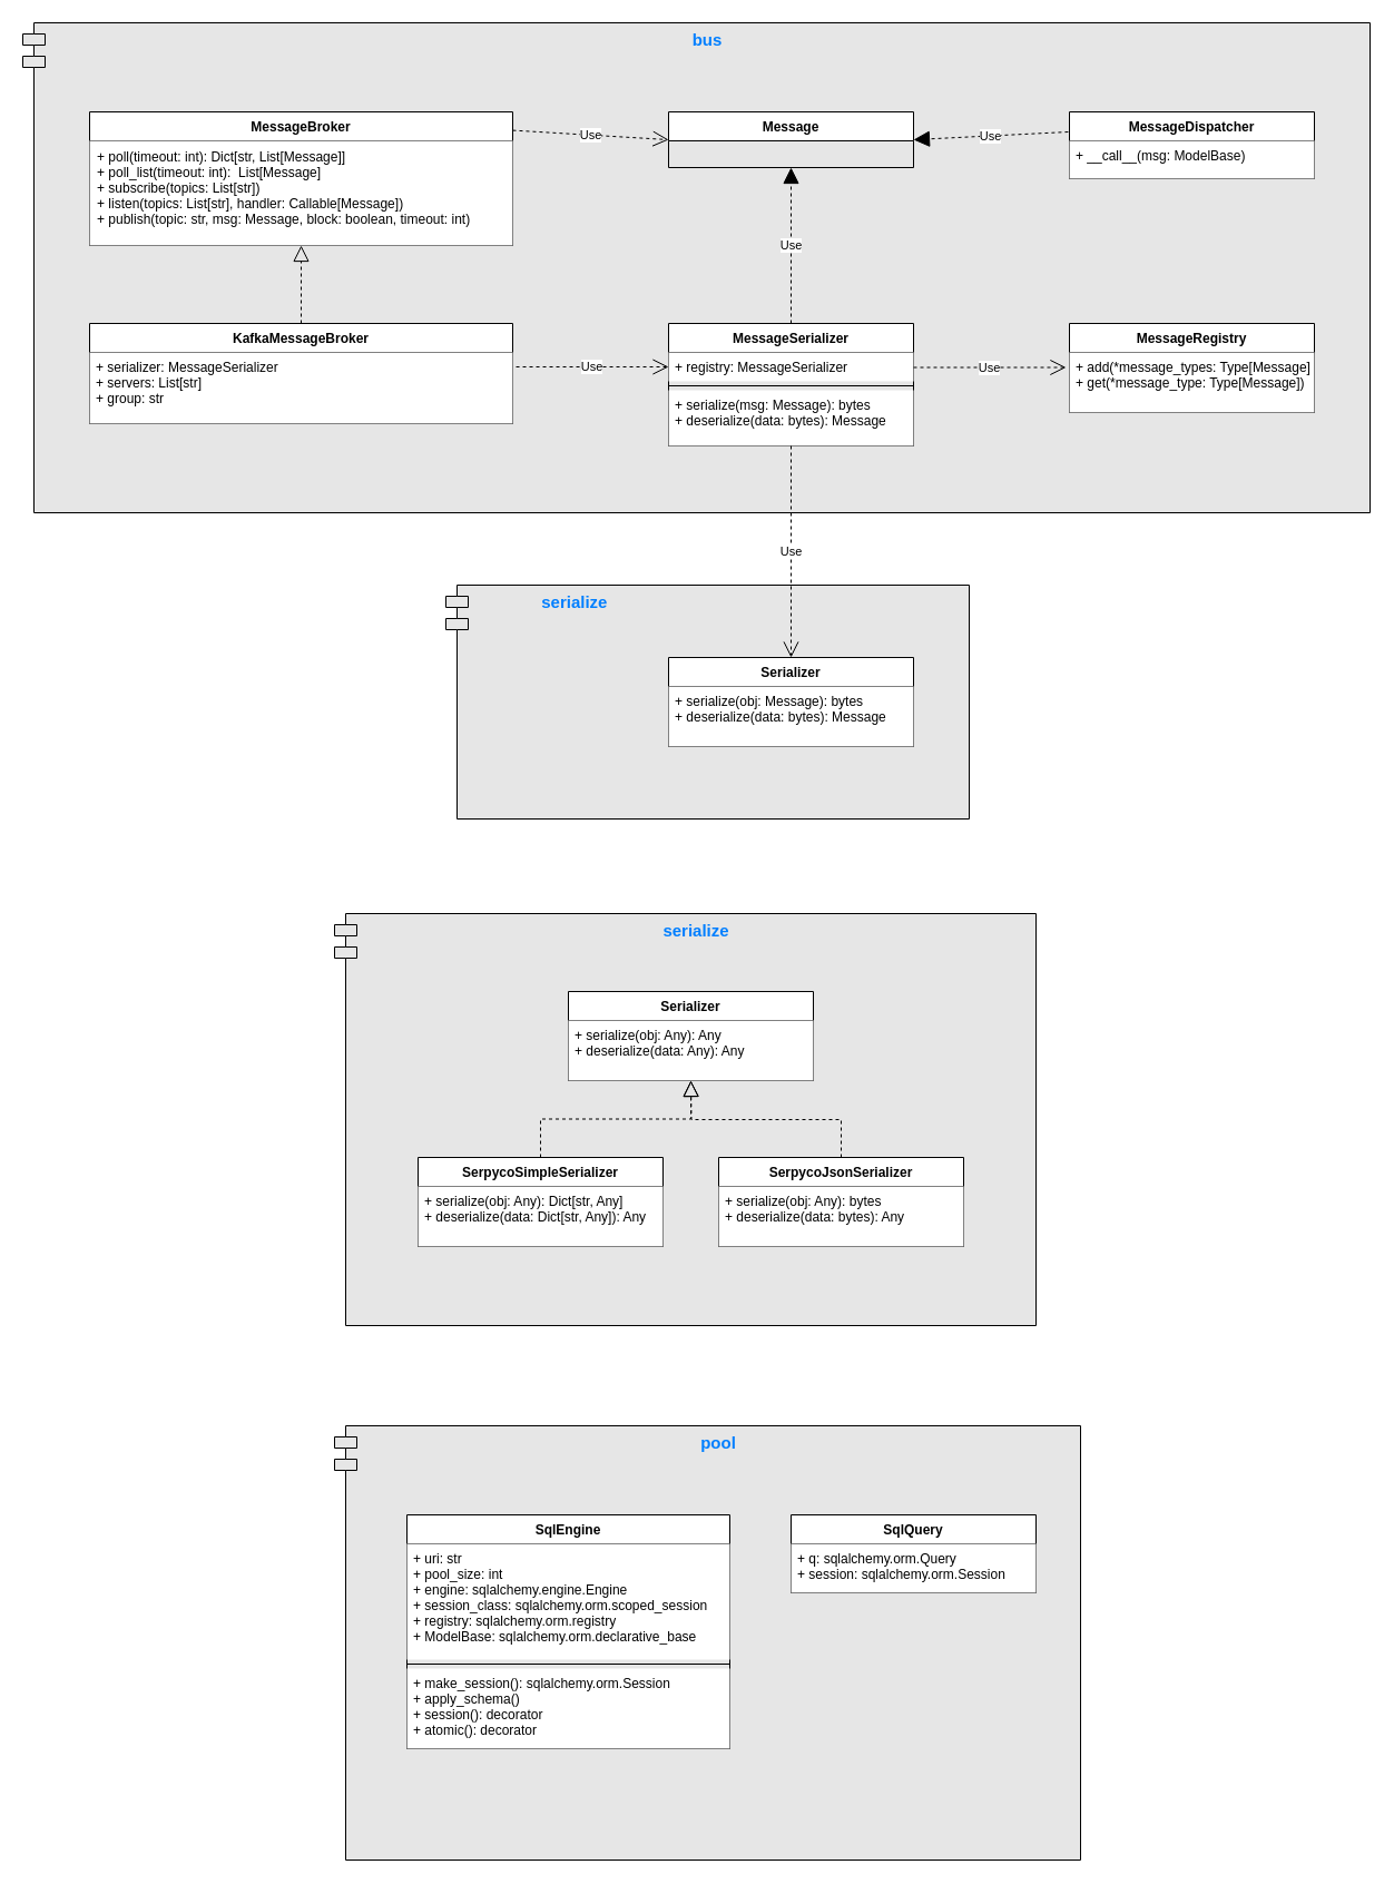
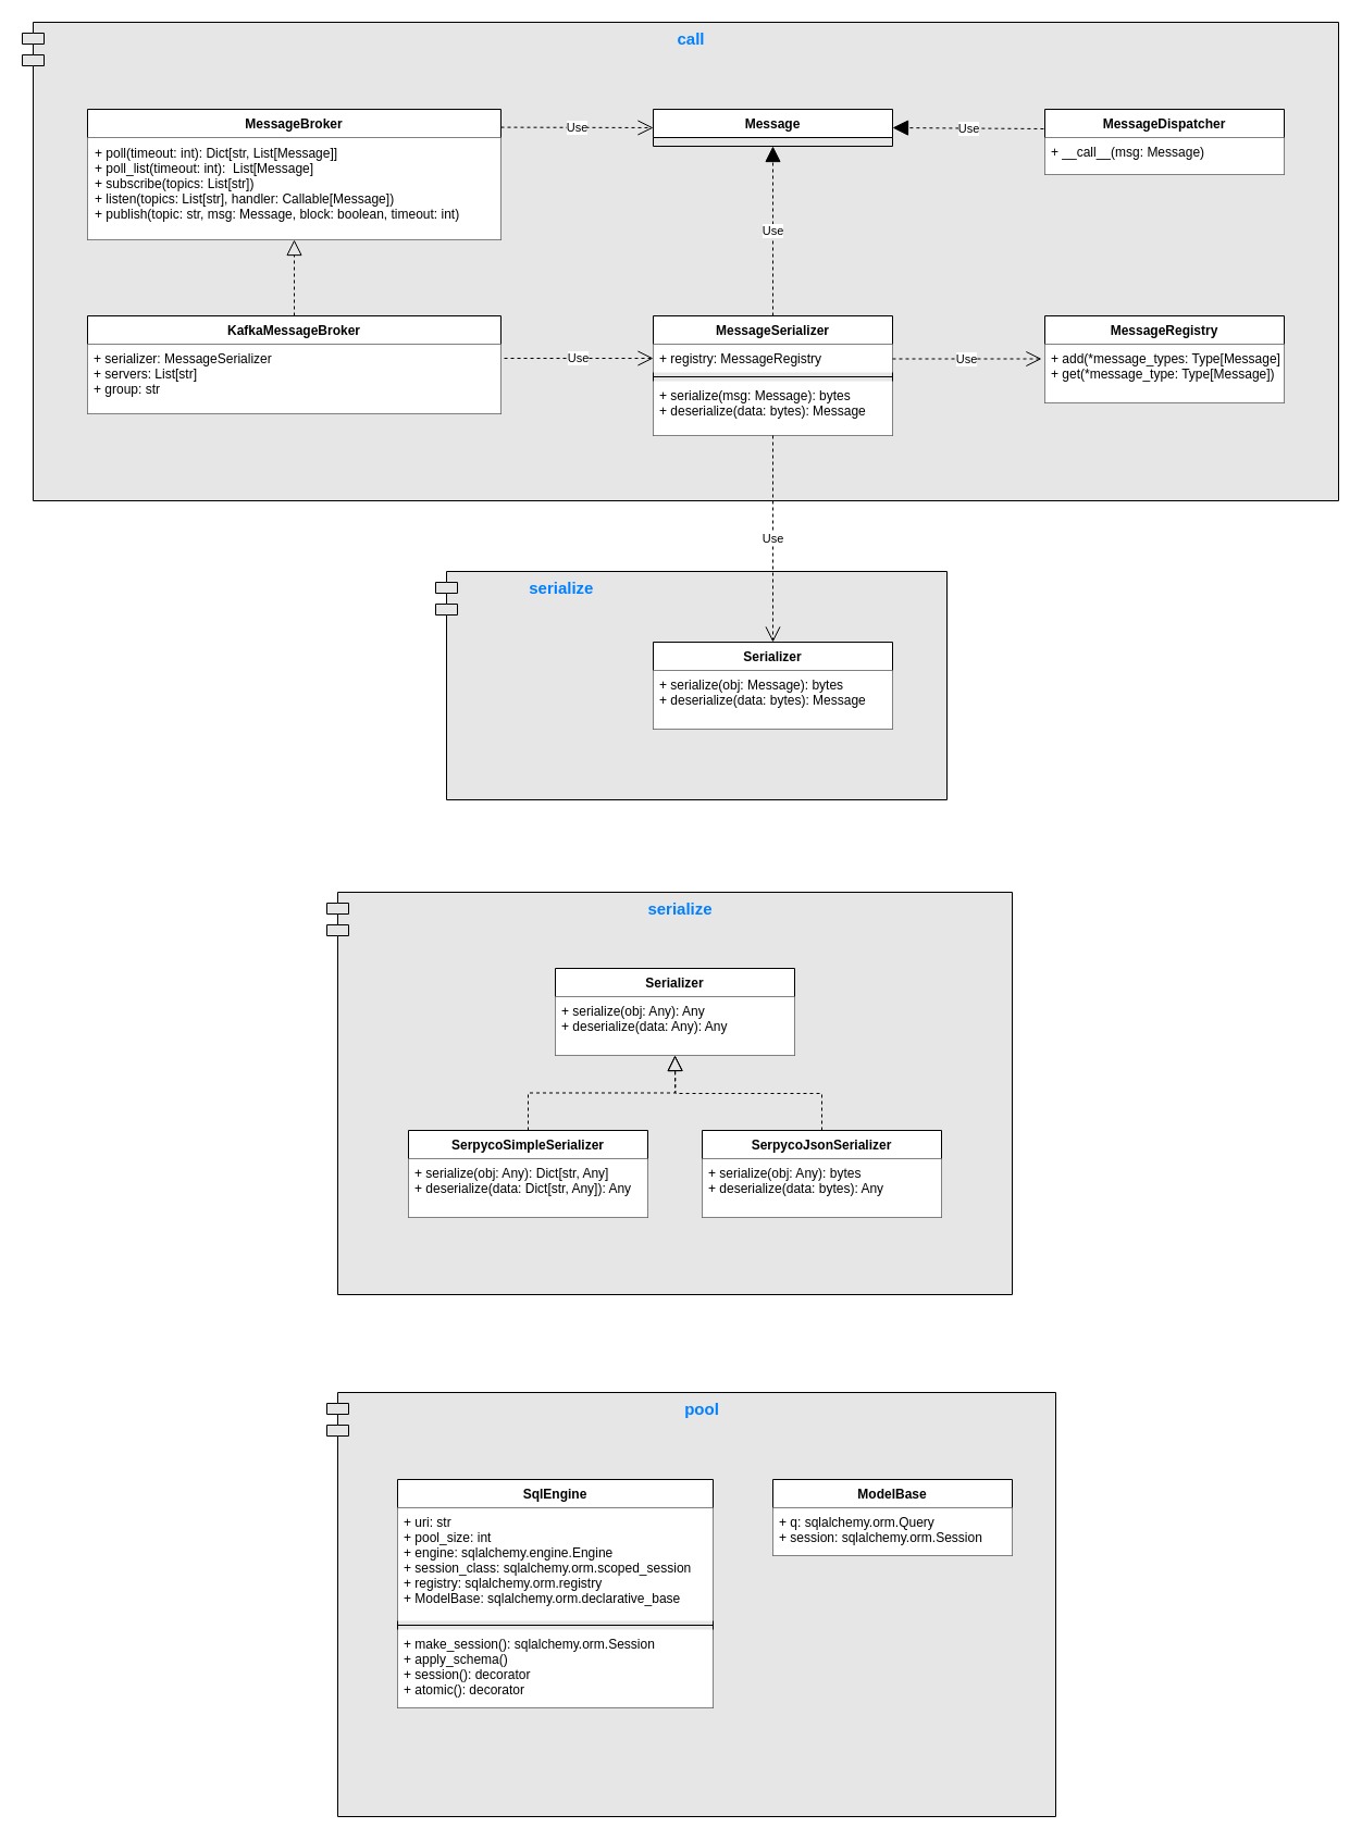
  <mxCell id="0" />
  <mxCell id="1" parent="0" />
- <mxCell id="2" value="bus" style="shape=module;align=left;spacingLeft=20;align=center;verticalAlign=top;fontStyle=1;fillColor=#E6E6E6;fontColor=#007FFF;fontSize=15;" vertex="1" parent="1"><mxGeometry x="20" y="20" width="1210" height="440" as="geometry" /></mxCell>
+ <mxCell id="2" value="call" style="shape=module;align=left;spacingLeft=20;align=center;verticalAlign=top;fontStyle=1;fillColor=#E6E6E6;fontColor=#007FFF;fontSize=15;" vertex="1" parent="1"><mxGeometry x="20" y="20" width="1210" height="440" as="geometry" /></mxCell>
  <mxCell id="3" value="" style="endArrow=block;dashed=1;endFill=0;endSize=12;html=1;rounded=0;exitX=0.5;exitY=0;exitDx=0;exitDy=0;" edge="1" parent="1" source="8" target="7"><mxGeometry width="160" relative="1" as="geometry"><mxPoint x="270" y="310" as="sourcePoint" /><mxPoint x="180" y="210" as="targetPoint" /></mxGeometry></mxCell>
  <mxCell id="4" value="Use" style="endArrow=open;endSize=12;dashed=1;html=1;rounded=0;entryX=0;entryY=0.5;entryDx=0;entryDy=0;exitX=1.008;exitY=0.203;exitDx=0;exitDy=0;exitPerimeter=0;" edge="1" parent="1" source="9" target="11"><mxGeometry width="160" relative="1" as="geometry"><mxPoint x="480" y="699.5" as="sourcePoint" /><mxPoint x="640" y="699.5" as="targetPoint" /></mxGeometry></mxCell>
  <mxCell id="5" style="edgeStyle=orthogonalEdgeStyle;rounded=0;orthogonalLoop=1;jettySize=auto;html=1;exitX=0.5;exitY=1;exitDx=0;exitDy=0;" edge="1" parent="1"><mxGeometry relative="1" as="geometry"><mxPoint x="650" y="689.5" as="sourcePoint" /><mxPoint x="650" y="689.5" as="targetPoint" /></mxGeometry></mxCell>
  <mxCell id="6" value="MessageBroker" style="swimlane;fontStyle=1;align=center;verticalAlign=top;childLayout=stackLayout;horizontal=1;startSize=26;horizontalStack=0;resizeParent=1;resizeParentMax=0;resizeLast=0;collapsible=1;marginBottom=0;" vertex="1" parent="1"><mxGeometry x="80" y="100" width="380" height="120" as="geometry"><mxRectangle x="170" y="500" width="120" height="26" as="alternateBounds" /></mxGeometry></mxCell>
  <mxCell id="7" value="+ poll(timeout: int): Dict[str, List[Message]]&#10;+ poll_list(timeout: int):  List[Message]&#10;+ subscribe(topics: List[str])&#10;+ listen(topics: List[str], handler: Callable[Message])&#10;+ publish(topic: str, msg: Message, block: boolean, timeout: int)" style="text;strokeColor=none;fillColor=#FFFFFF;align=left;verticalAlign=top;spacingLeft=4;spacingRight=4;overflow=hidden;rotatable=0;points=[[0,0.5],[1,0.5]];portConstraint=eastwest;spacing=3;fontSize=12;" vertex="1" parent="6"><mxGeometry y="26" width="380" height="94" as="geometry" /></mxCell>
  <mxCell id="8" value="KafkaMessageBroker" style="swimlane;fontStyle=1;align=center;verticalAlign=top;childLayout=stackLayout;horizontal=1;startSize=26;horizontalStack=0;resizeParent=1;resizeParentMax=0;resizeLast=0;collapsible=1;marginBottom=0;fontSize=12;" vertex="1" parent="1"><mxGeometry x="80" y="290" width="380" height="90" as="geometry" /></mxCell>
  <mxCell id="9" value="+ serializer: MessageSerializer&#10;+ servers: List[str]&#10;+ group: str&#10;" style="text;strokeColor=none;fillColor=#FFFFFF;align=left;verticalAlign=top;spacingLeft=4;spacingRight=4;overflow=hidden;rotatable=0;points=[[0,0.5],[1,0.5]];portConstraint=eastwest;fontSize=12;" vertex="1" parent="8"><mxGeometry y="26" width="380" height="64" as="geometry" /></mxCell>
  <mxCell id="10" value="MessageSerializer" style="swimlane;fontStyle=1;align=center;verticalAlign=top;childLayout=stackLayout;horizontal=1;startSize=26;horizontalStack=0;resizeParent=1;resizeParentMax=0;resizeLast=0;collapsible=1;marginBottom=0;fontSize=12;" vertex="1" parent="1"><mxGeometry x="600" y="290" width="220" height="110" as="geometry" /></mxCell>
- <mxCell id="11" value="+ registry: MessageSerializer" style="text;strokeColor=none;fillColor=#FFFFFF;align=left;verticalAlign=top;spacingLeft=4;spacingRight=4;overflow=hidden;rotatable=0;points=[[0,0.5],[1,0.5]];portConstraint=eastwest;fontSize=12;" vertex="1" parent="10"><mxGeometry y="26" width="220" height="26" as="geometry" /></mxCell>
+ <mxCell id="11" value="+ registry: MessageRegistry" style="text;strokeColor=none;fillColor=#FFFFFF;align=left;verticalAlign=top;spacingLeft=4;spacingRight=4;overflow=hidden;rotatable=0;points=[[0,0.5],[1,0.5]];portConstraint=eastwest;fontSize=12;" vertex="1" parent="10"><mxGeometry y="26" width="220" height="26" as="geometry" /></mxCell>
  <mxCell id="12" value="" style="line;strokeWidth=1;fillColor=none;align=left;verticalAlign=middle;spacingTop=-1;spacingLeft=3;spacingRight=3;rotatable=0;labelPosition=right;points=[];portConstraint=eastwest;fontSize=12;" vertex="1" parent="10"><mxGeometry y="52" width="220" height="8" as="geometry" /></mxCell>
  <mxCell id="13" value="+ serialize(msg: Message): bytes&#10;+ deserialize(data: bytes): Message" style="text;strokeColor=none;fillColor=#FFFFFF;align=left;verticalAlign=top;spacingLeft=4;spacingRight=4;overflow=hidden;rotatable=0;points=[[0,0.5],[1,0.5]];portConstraint=eastwest;fontSize=12;" vertex="1" parent="10"><mxGeometry y="60" width="220" height="50" as="geometry" /></mxCell>
  <mxCell id="14" value="MessageRegistry" style="swimlane;fontStyle=1;align=center;verticalAlign=top;childLayout=stackLayout;horizontal=1;startSize=26;horizontalStack=0;resizeParent=1;resizeParentMax=0;resizeLast=0;collapsible=1;marginBottom=0;fontSize=12;" vertex="1" parent="1"><mxGeometry x="960" y="290" width="220" height="80" as="geometry" /></mxCell>
  <mxCell id="15" value="+ add(*message_types: Type[Message])&#10;+ get(*message_type: Type[Message])" style="text;strokeColor=none;fillColor=#FFFFFF;align=left;verticalAlign=top;spacingLeft=4;spacingRight=4;overflow=hidden;rotatable=0;points=[[0,0.5],[1,0.5]];portConstraint=eastwest;fontSize=12;" vertex="1" parent="14"><mxGeometry y="26" width="220" height="54" as="geometry" /></mxCell>
  <mxCell id="16" value="Use" style="endArrow=open;endSize=12;dashed=1;html=1;rounded=0;entryX=0;entryY=0.5;entryDx=0;entryDy=0;exitX=1.008;exitY=0.203;exitDx=0;exitDy=0;exitPerimeter=0;" edge="1" parent="1"><mxGeometry width="160" relative="1" as="geometry"><mxPoint x="820" y="329.502" as="sourcePoint" /><mxPoint x="956.96" y="329.51" as="targetPoint" /></mxGeometry></mxCell>
- <mxCell id="17" value="Message" style="swimlane;fontStyle=1;align=center;verticalAlign=top;childLayout=stackLayout;horizontal=1;startSize=26;horizontalStack=0;resizeParent=1;resizeParentMax=0;resizeLast=0;collapsible=1;marginBottom=0;fontSize=12;fillColor=#FFFFFF;" vertex="1" parent="1"><mxGeometry x="600" y="100" width="220" height="50" as="geometry" /></mxCell>
+ <mxCell id="17" value="Message" style="swimlane;fontStyle=1;align=center;verticalAlign=top;childLayout=stackLayout;horizontal=1;startSize=26;horizontalStack=0;resizeParent=1;resizeParentMax=0;resizeLast=0;collapsible=1;marginBottom=0;fontSize=12;fillColor=#FFFFFF;" vertex="1" parent="1"><mxGeometry x="600" y="100" width="220" height="34" as="geometry" /></mxCell>
  <mxCell id="18" value="MessageDispatcher" style="swimlane;fontStyle=1;align=center;verticalAlign=top;childLayout=stackLayout;horizontal=1;startSize=26;horizontalStack=0;resizeParent=1;resizeParentMax=0;resizeLast=0;collapsible=1;marginBottom=0;fontSize=12;" vertex="1" parent="1"><mxGeometry x="960" y="100" width="220" height="60" as="geometry" /></mxCell>
- <mxCell id="19" value="+ __call__(msg: ModelBase)" style="text;strokeColor=none;fillColor=#FFFFFF;align=left;verticalAlign=top;spacingLeft=4;spacingRight=4;overflow=hidden;rotatable=0;points=[[0,0.5],[1,0.5]];portConstraint=eastwest;fontSize=12;" vertex="1" parent="18"><mxGeometry y="26" width="220" height="34" as="geometry" /></mxCell>
+ <mxCell id="19" value="+ __call__(msg: Message)" style="text;strokeColor=none;fillColor=#FFFFFF;align=left;verticalAlign=top;spacingLeft=4;spacingRight=4;overflow=hidden;rotatable=0;points=[[0,0.5],[1,0.5]];portConstraint=eastwest;fontSize=12;" vertex="1" parent="18"><mxGeometry y="26" width="220" height="34" as="geometry" /></mxCell>
  <mxCell id="20" value="Use" style="endArrow=block;endSize=12;dashed=1;html=1;rounded=0;entryX=0.5;entryY=1;entryDx=0;entryDy=0;exitX=0.5;exitY=0;exitDx=0;exitDy=0;" edge="1" parent="1" source="10" target="17"><mxGeometry width="160" relative="1" as="geometry"><mxPoint x="800" y="240.002" as="sourcePoint" /><mxPoint x="936.96" y="240.01" as="targetPoint" /></mxGeometry></mxCell>
  <mxCell id="21" value="Use" style="endArrow=block;endSize=12;dashed=1;html=1;rounded=0;exitX=-0.005;exitY=0.3;exitDx=0;exitDy=0;entryX=1;entryY=0.5;entryDx=0;entryDy=0;exitPerimeter=0;" edge="1" parent="1" source="18" target="17"><mxGeometry width="160" relative="1" as="geometry"><mxPoint x="823.04" y="116.502" as="sourcePoint" /><mxPoint x="960" y="116.51" as="targetPoint" /></mxGeometry></mxCell>
  <mxCell id="22" value="Use" style="endArrow=open;endSize=12;dashed=1;html=1;rounded=0;entryX=0;entryY=0.5;entryDx=0;entryDy=0;exitX=1.008;exitY=0.203;exitDx=0;exitDy=0;exitPerimeter=0;" edge="1" parent="1" target="17"><mxGeometry width="160" relative="1" as="geometry"><mxPoint x="460" y="116.582" as="sourcePoint" /><mxPoint x="596.96" y="116.59" as="targetPoint" /></mxGeometry></mxCell>
  <mxCell id="23" value="serialize                                                               " style="shape=module;align=left;spacingLeft=20;align=center;verticalAlign=top;fontStyle=1;fontColor=#007FFF;fontSize=15;fillColor=#E6E6E6;" vertex="1" parent="1"><mxGeometry x="400" y="525" width="470" height="210" as="geometry" /></mxCell>
  <mxCell id="24" value="Serializer" style="swimlane;fontStyle=1;align=center;verticalAlign=top;childLayout=stackLayout;horizontal=1;startSize=26;horizontalStack=0;resizeParent=1;resizeParentMax=0;resizeLast=0;collapsible=1;marginBottom=0;fontSize=12;" vertex="1" parent="1"><mxGeometry x="600" y="590" width="220" height="80" as="geometry" /></mxCell>
  <mxCell id="25" value="+ serialize(obj: Message): bytes&#10;+ deserialize(data: bytes): Message" style="text;strokeColor=none;fillColor=#FFFFFF;align=left;verticalAlign=top;spacingLeft=4;spacingRight=4;overflow=hidden;rotatable=0;points=[[0,0.5],[1,0.5]];portConstraint=eastwest;fontSize=12;" vertex="1" parent="24"><mxGeometry y="26" width="220" height="54" as="geometry" /></mxCell>
  <mxCell id="26" value="Use" style="endArrow=open;endSize=12;dashed=1;html=1;rounded=0;entryX=0.5;entryY=0;entryDx=0;entryDy=0;exitX=0.5;exitY=1;exitDx=0;exitDy=0;" edge="1" parent="1" source="10" target="24"><mxGeometry width="160" relative="1" as="geometry"><mxPoint x="850" y="413" as="sourcePoint" /><mxPoint x="850" y="257" as="targetPoint" /></mxGeometry></mxCell>
  <mxCell id="27" value="serialize" style="shape=module;align=left;spacingLeft=20;align=center;verticalAlign=top;fontStyle=1;fillColor=#E6E6E6;fontColor=#007FFF;fontSize=15;" vertex="1" parent="1"><mxGeometry x="300" y="820" width="630" height="370" as="geometry" /></mxCell>
  <mxCell id="28" value="Serializer" style="swimlane;fontStyle=1;align=center;verticalAlign=top;childLayout=stackLayout;horizontal=1;startSize=26;horizontalStack=0;resizeParent=1;resizeParentMax=0;resizeLast=0;collapsible=1;marginBottom=0;fontSize=12;" vertex="1" parent="1"><mxGeometry x="510" y="890" width="220" height="80" as="geometry" /></mxCell>
  <mxCell id="29" value="+ serialize(obj: Any): Any&#10;+ deserialize(data: Any): Any" style="text;strokeColor=none;fillColor=#FFFFFF;align=left;verticalAlign=top;spacingLeft=4;spacingRight=4;overflow=hidden;rotatable=0;points=[[0,0.5],[1,0.5]];portConstraint=eastwest;fontSize=12;" vertex="1" parent="28"><mxGeometry y="26" width="220" height="54" as="geometry" /></mxCell>
  <mxCell id="30" value="SerpycoSimpleSerializer" style="swimlane;fontStyle=1;align=center;verticalAlign=top;childLayout=stackLayout;horizontal=1;startSize=26;horizontalStack=0;resizeParent=1;resizeParentMax=0;resizeLast=0;collapsible=1;marginBottom=0;fontSize=12;" vertex="1" parent="1"><mxGeometry x="375" y="1039" width="220" height="80" as="geometry" /></mxCell>
  <mxCell id="31" value="+ serialize(obj: Any): Dict[str, Any]&#10;+ deserialize(data: Dict[str, Any]): Any" style="text;strokeColor=none;fillColor=#FFFFFF;align=left;verticalAlign=top;spacingLeft=4;spacingRight=4;overflow=hidden;rotatable=0;points=[[0,0.5],[1,0.5]];portConstraint=eastwest;fontSize=12;" vertex="1" parent="30"><mxGeometry y="26" width="220" height="54" as="geometry" /></mxCell>
  <mxCell id="32" value="" style="endArrow=block;dashed=1;endFill=0;endSize=12;html=1;rounded=0;exitX=0.5;exitY=0;exitDx=0;exitDy=0;edgeStyle=orthogonalEdgeStyle;entryX=0.5;entryY=1;entryDx=0;entryDy=0;" edge="1" parent="1" source="30" target="28"><mxGeometry width="160" relative="1" as="geometry"><mxPoint x="619.41" y="1040" as="sourcePoint" /><mxPoint x="619" y="980" as="targetPoint" /></mxGeometry></mxCell>
  <mxCell id="33" value="SerpycoJsonSerializer" style="swimlane;fontStyle=1;align=center;verticalAlign=top;childLayout=stackLayout;horizontal=1;startSize=26;horizontalStack=0;resizeParent=1;resizeParentMax=0;resizeLast=0;collapsible=1;marginBottom=0;fontSize=12;" vertex="1" parent="1"><mxGeometry x="645" y="1039" width="220" height="80" as="geometry" /></mxCell>
  <mxCell id="34" value="+ serialize(obj: Any): bytes&#10;+ deserialize(data: bytes): Any" style="text;strokeColor=none;fillColor=#FFFFFF;align=left;verticalAlign=top;spacingLeft=4;spacingRight=4;overflow=hidden;rotatable=0;points=[[0,0.5],[1,0.5]];portConstraint=eastwest;fontSize=12;" vertex="1" parent="33"><mxGeometry y="26" width="220" height="54" as="geometry" /></mxCell>
  <mxCell id="35" value="" style="endArrow=block;dashed=1;endFill=0;endSize=12;html=1;rounded=0;exitX=0.5;exitY=0;exitDx=0;exitDy=0;edgeStyle=orthogonalEdgeStyle;" edge="1" parent="1" source="33"><mxGeometry width="160" relative="1" as="geometry"><mxPoint x="470" y="1049" as="sourcePoint" /><mxPoint x="620" y="970" as="targetPoint" /></mxGeometry></mxCell>
  <mxCell id="36" value="pool" style="shape=module;align=left;spacingLeft=20;align=center;verticalAlign=top;fontStyle=1;fillColor=#E6E6E6;fontColor=#007FFF;fontSize=15;" vertex="1" parent="1"><mxGeometry x="300" y="1280" width="670" height="390" as="geometry" /></mxCell>
  <mxCell id="37" value="SqlEngine" style="swimlane;fontStyle=1;align=center;verticalAlign=top;childLayout=stackLayout;horizontal=1;startSize=26;horizontalStack=0;resizeParent=1;resizeParentMax=0;resizeLast=0;collapsible=1;marginBottom=0;fontSize=12;" vertex="1" parent="1"><mxGeometry x="365" y="1360" width="290" height="210" as="geometry" /></mxCell>
  <mxCell id="38" value="+ uri: str&#10;+ pool_size: int&#10;+ engine: sqlalchemy.engine.Engine&#10;+ session_class: sqlalchemy.orm.scoped_session&#10;+ registry: sqlalchemy.orm.registry&#10;+ ModelBase: sqlalchemy.orm.declarative_base&#10;" style="text;strokeColor=none;fillColor=#FFFFFF;align=left;verticalAlign=top;spacingLeft=4;spacingRight=4;overflow=hidden;rotatable=0;points=[[0,0.5],[1,0.5]];portConstraint=eastwest;fontSize=12;" vertex="1" parent="37"><mxGeometry y="26" width="290" height="104" as="geometry" /></mxCell>
  <mxCell id="39" value="" style="line;strokeWidth=1;fillColor=none;align=left;verticalAlign=middle;spacingTop=-1;spacingLeft=3;spacingRight=3;rotatable=0;labelPosition=right;points=[];portConstraint=eastwest;fontSize=12;" vertex="1" parent="37"><mxGeometry y="130" width="290" height="8" as="geometry" /></mxCell>
  <mxCell id="40" value="+ make_session(): sqlalchemy.orm.Session&#10;+ apply_schema() &#10;+ session(): decorator&#10;+ atomic(): decorator" style="text;strokeColor=none;fillColor=#FFFFFF;align=left;verticalAlign=top;spacingLeft=4;spacingRight=4;overflow=hidden;rotatable=0;points=[[0,0.5],[1,0.5]];portConstraint=eastwest;fontSize=12;" vertex="1" parent="37"><mxGeometry y="138" width="290" height="72" as="geometry" /></mxCell>
- <mxCell id="41" value="SqlQuery" style="swimlane;fontStyle=1;align=center;verticalAlign=top;childLayout=stackLayout;horizontal=1;startSize=26;horizontalStack=0;resizeParent=1;resizeParentMax=0;resizeLast=0;collapsible=1;marginBottom=0;fontSize=12;" vertex="1" parent="1"><mxGeometry x="710" y="1360" width="220" height="70" as="geometry" /></mxCell>
+ <mxCell id="41" value="ModelBase" style="swimlane;fontStyle=1;align=center;verticalAlign=top;childLayout=stackLayout;horizontal=1;startSize=26;horizontalStack=0;resizeParent=1;resizeParentMax=0;resizeLast=0;collapsible=1;marginBottom=0;fontSize=12;" vertex="1" parent="1"><mxGeometry x="710" y="1360" width="220" height="70" as="geometry" /></mxCell>
  <mxCell id="42" value="+ q: sqlalchemy.orm.Query&#10;+ session: sqlalchemy.orm.Session&#10;" style="text;strokeColor=none;fillColor=#FFFFFF;align=left;verticalAlign=top;spacingLeft=4;spacingRight=4;overflow=hidden;rotatable=0;points=[[0,0.5],[1,0.5]];portConstraint=eastwest;fontSize=12;" vertex="1" parent="41"><mxGeometry y="26" width="220" height="44" as="geometry" /></mxCell>
